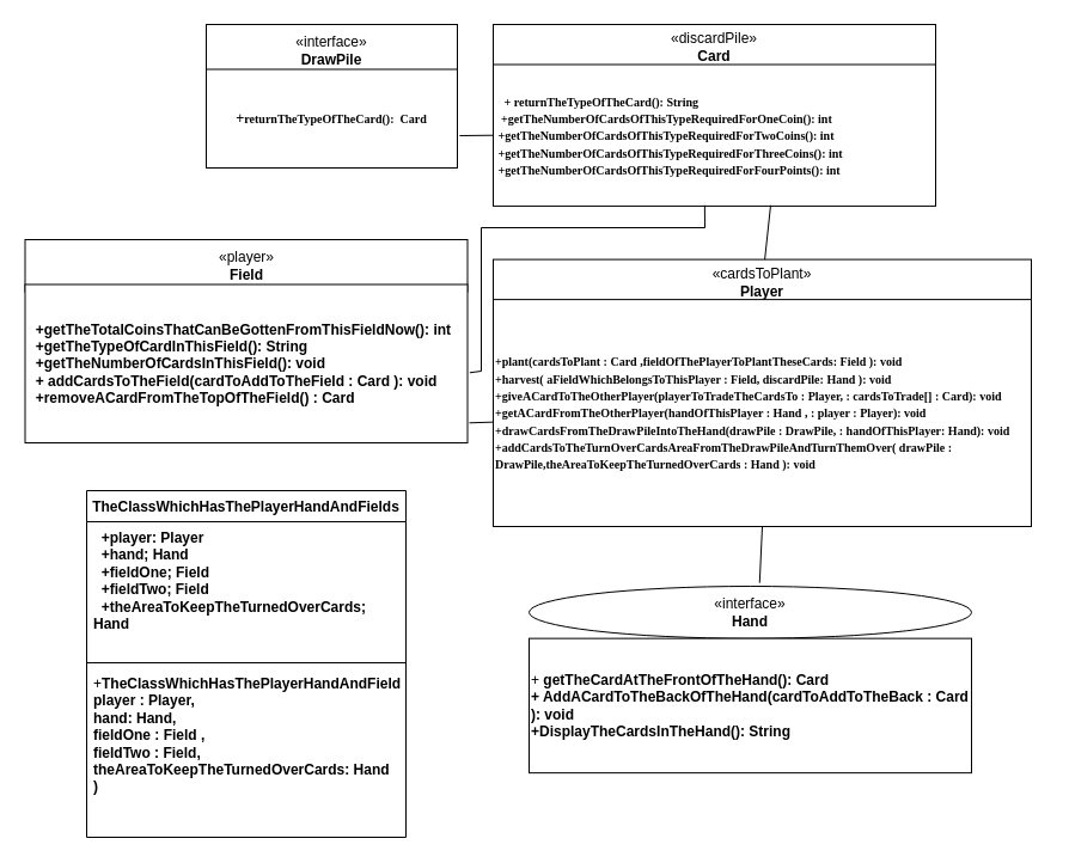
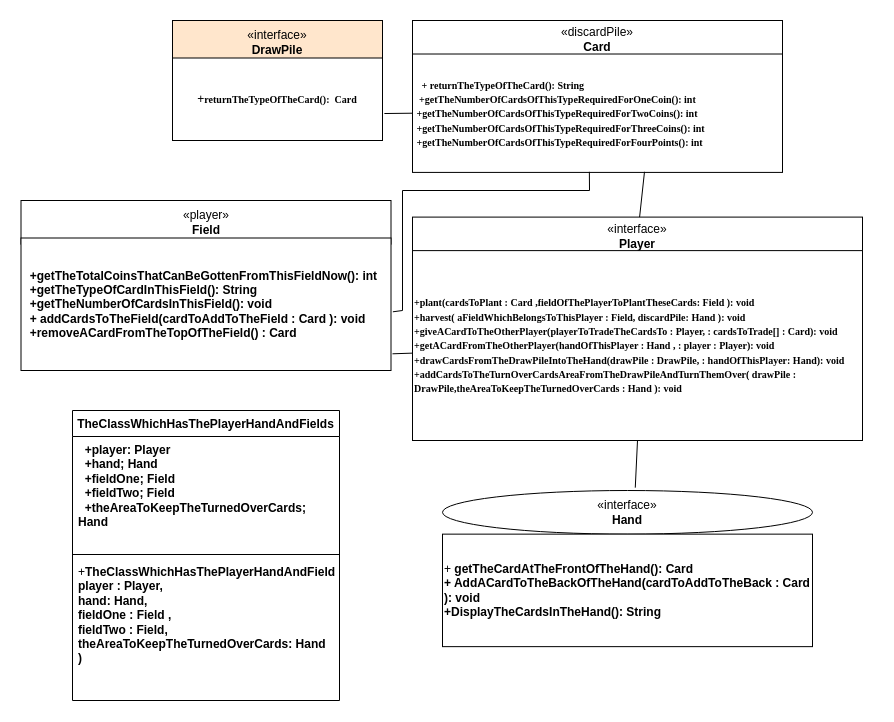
  <mxCell id="0" />
  <mxCell id="1" parent="0" />
  <mxCell id="2" value="" style="group;align=left;fontSize=7;" vertex="1" connectable="0" parent="1"><mxGeometry x="172" y="20" width="210" height="120" as="geometry" /></mxCell>
- <mxCell id="3" value="&lt;div&gt;«interface»&lt;br&gt;&lt;/div&gt;&lt;div&gt;&lt;b&gt;DrawPile&lt;/b&gt;&lt;/div&gt;" style="html=1;whiteSpace=wrap;" vertex="1" parent="2"><mxGeometry width="210" height="43.636" as="geometry" /></mxCell>
+ <mxCell id="3" value="&lt;div&gt;«interface»&lt;br&gt;&lt;/div&gt;&lt;div&gt;&lt;b&gt;DrawPile&lt;/b&gt;&lt;/div&gt;" style="html=1;whiteSpace=wrap;fillColor=#ffe6cc;" vertex="1" parent="2"><mxGeometry width="210" height="43.636" as="geometry" /></mxCell>
  <mxCell id="4" value="+&lt;font size=&quot;1&quot; face=&quot;Georgia&quot;&gt;&lt;b&gt;returnTheTypeOfTheCard():&amp;nbsp; Card&lt;br&gt;&lt;/b&gt;&lt;/font&gt;" style="rounded=0;whiteSpace=wrap;html=1;" vertex="1" parent="2"><mxGeometry y="37.5" width="210" height="82.5" as="geometry" /></mxCell>
  <mxCell id="5" value="" style="group;align=left;fontSize=7;" vertex="1" connectable="0" parent="1"><mxGeometry x="412" y="20" width="460" height="420" as="geometry" /></mxCell>
  <mxCell id="6" value="&lt;div&gt;«discardPile»&lt;br&gt;&lt;/div&gt;&lt;div&gt;&lt;b&gt;Card&lt;/b&gt;&lt;/div&gt;" style="html=1;whiteSpace=wrap;" vertex="1" parent="5"><mxGeometry width="370" height="38.997" as="geometry" /></mxCell>
  <mxCell id="7" value="&lt;div align=&quot;left&quot;&gt;&lt;font size=&quot;1&quot; face=&quot;Georgia&quot;&gt;&lt;b&gt;&amp;nbsp;&amp;nbsp; + returnTheTypeOfTheCard(): &lt;/b&gt;&lt;/font&gt;&lt;font size=&quot;1&quot; face=&quot;Georgia&quot;&gt;&lt;b&gt;String &lt;/b&gt;&lt;/font&gt;&lt;br&gt;&lt;font size=&quot;1&quot; face=&quot;Georgia&quot;&gt;&lt;b&gt;&amp;nbsp; +getTheNumberOfCardsOfThisTypeRequiredForOneCoin(): &lt;/b&gt;&lt;/font&gt;&lt;font size=&quot;1&quot; face=&quot;Georgia&quot;&gt;&lt;b&gt;int &lt;/b&gt;&lt;/font&gt;&lt;br&gt;&lt;font size=&quot;1&quot; face=&quot;Georgia&quot;&gt;&lt;b&gt;&amp;nbsp;+getTheNumberOfCardsOfThisTypeRequiredForTwoCoins(): &lt;/b&gt;&lt;/font&gt;&lt;font size=&quot;1&quot; face=&quot;Georgia&quot;&gt;&lt;b&gt;int &lt;/b&gt;&lt;/font&gt;&lt;br&gt;&lt;font size=&quot;1&quot; face=&quot;Georgia&quot;&gt;&lt;b&gt;&amp;nbsp;+getTheNumberOfCardsOfThisTypeRequiredForThreeCoins(): &lt;/b&gt;&lt;/font&gt;&lt;font size=&quot;1&quot; face=&quot;Georgia&quot;&gt;&lt;b&gt;int &lt;/b&gt;&lt;/font&gt;&lt;br&gt;&lt;font size=&quot;1&quot; face=&quot;Georgia&quot;&gt;&lt;b&gt;&amp;nbsp;+getTheNumberOfCardsOfThisTypeRequiredForFourPoints(): int&lt;/b&gt;&lt;/font&gt;&lt;br&gt;&lt;/div&gt;" style="rounded=0;whiteSpace=wrap;html=1;align=left;" vertex="1" parent="5"><mxGeometry y="33.511" width="370" height="118.404" as="geometry" /></mxCell>
  <mxCell id="8" value="" style="group;align=left;fontSize=7;" vertex="1" connectable="0" parent="5"><mxGeometry y="196.596" width="460" height="223.404" as="geometry" /></mxCell>
- <mxCell id="9" value="&lt;div&gt;«cardsToPlant»&lt;br&gt;&lt;/div&gt;&lt;div&gt;&lt;b&gt;Player&lt;/b&gt;&lt;/div&gt;" style="html=1;whiteSpace=wrap;" vertex="1" parent="8"><mxGeometry width="450" height="38.997" as="geometry" /></mxCell>
+ <mxCell id="9" value="&lt;div&gt;«interface»&lt;br&gt;&lt;/div&gt;&lt;div&gt;&lt;b&gt;Player&lt;/b&gt;&lt;/div&gt;" style="html=1;whiteSpace=wrap;" vertex="1" parent="8"><mxGeometry width="450" height="38.997" as="geometry" /></mxCell>
  <mxCell id="10" value="&lt;div align=&quot;left&quot;&gt;&lt;font size=&quot;1&quot; face=&quot;Georgia&quot;&gt;&lt;b&gt;+plant(cardsToPlant : &lt;/b&gt;&lt;/font&gt;&lt;font size=&quot;1&quot; face=&quot;Georgia&quot;&gt;&lt;b&gt;Card &lt;/b&gt;&lt;/font&gt;&lt;font size=&quot;1&quot; face=&quot;Georgia&quot;&gt;&lt;b&gt;,fieldOfThePlayerToPlantTheseCards: &lt;/b&gt;&lt;/font&gt;&lt;font size=&quot;1&quot; face=&quot;Georgia&quot;&gt;&lt;b&gt;Field &lt;/b&gt;&lt;/font&gt;&lt;font size=&quot;1&quot; face=&quot;Georgia&quot;&gt;&lt;b&gt;): &lt;/b&gt;&lt;/font&gt;&lt;font size=&quot;1&quot; face=&quot;Georgia&quot;&gt;&lt;b&gt;void &lt;/b&gt;&lt;/font&gt;&lt;br&gt;&lt;font size=&quot;1&quot; face=&quot;Georgia&quot;&gt;&lt;b&gt;+harvest( aFieldWhichBelongsToThisPlayer : &lt;/b&gt;&lt;/font&gt;&lt;font size=&quot;1&quot; face=&quot;Georgia&quot;&gt;&lt;b&gt;Field&lt;/b&gt;&lt;/font&gt;&lt;font size=&quot;1&quot; face=&quot;Georgia&quot;&gt;&lt;b&gt;, discardPile: &lt;/b&gt;&lt;/font&gt;&lt;font size=&quot;1&quot; face=&quot;Georgia&quot;&gt;&lt;b&gt;Hand &lt;/b&gt;&lt;/font&gt;&lt;font size=&quot;1&quot; face=&quot;Georgia&quot;&gt;&lt;b&gt;): &lt;/b&gt;&lt;/font&gt;&lt;font size=&quot;1&quot; face=&quot;Georgia&quot;&gt;&lt;b&gt;void&lt;/b&gt;&lt;/font&gt;&lt;br&gt;&lt;font size=&quot;1&quot; face=&quot;Georgia&quot;&gt;&lt;b&gt;+giveACardToTheOtherPlayer(playerToTradeTheCardsTo : &lt;/b&gt;&lt;/font&gt;&lt;font size=&quot;1&quot; face=&quot;Georgia&quot;&gt;&lt;b&gt;Player&lt;/b&gt;&lt;/font&gt;&lt;font size=&quot;1&quot; face=&quot;Georgia&quot;&gt;&lt;b&gt;,&amp;nbsp;: cardsToTrade[] : &lt;/b&gt;&lt;/font&gt;&lt;font size=&quot;1&quot; face=&quot;Georgia&quot;&gt;&lt;b&gt;Card&lt;/b&gt;&lt;/font&gt;&lt;font size=&quot;1&quot; face=&quot;Georgia&quot;&gt;&lt;b&gt;): &lt;/b&gt;&lt;/font&gt;&lt;font size=&quot;1&quot; face=&quot;Georgia&quot;&gt;&lt;b&gt;void&lt;/b&gt;&lt;/font&gt;&lt;br&gt;&lt;font size=&quot;1&quot; face=&quot;Georgia&quot;&gt;&lt;b&gt;+getACardFromTheOtherPlayer(handOfThisPlayer : &lt;/b&gt;&lt;/font&gt;&lt;font size=&quot;1&quot; face=&quot;Georgia&quot;&gt;&lt;b&gt;Hand &lt;/b&gt;&lt;/font&gt;&lt;font size=&quot;1&quot; face=&quot;Georgia&quot;&gt;&lt;b&gt;,&amp;nbsp;: player : &lt;/b&gt;&lt;/font&gt;&lt;font size=&quot;1&quot; face=&quot;Georgia&quot;&gt;&lt;b&gt;Player&lt;/b&gt;&lt;/font&gt;&lt;font size=&quot;1&quot; face=&quot;Georgia&quot;&gt;&lt;b&gt;): &lt;/b&gt;&lt;/font&gt;&lt;font size=&quot;1&quot; face=&quot;Georgia&quot;&gt;&lt;b&gt;void &lt;/b&gt;&lt;/font&gt;&lt;br&gt;&lt;font size=&quot;1&quot; face=&quot;Georgia&quot;&gt;&lt;b&gt;+drawCardsFromTheDrawPileIntoTheHand(drawPile &lt;/b&gt;&lt;/font&gt;&lt;font size=&quot;1&quot; face=&quot;Georgia&quot;&gt;&lt;b&gt;: DrawPile&lt;/b&gt;&lt;/font&gt;&lt;font size=&quot;1&quot; face=&quot;Georgia&quot;&gt;&lt;b&gt;,&amp;nbsp;: handOfThisPlayer: &lt;/b&gt;&lt;/font&gt;&lt;font size=&quot;1&quot; face=&quot;Georgia&quot;&gt;&lt;b&gt;Hand&lt;/b&gt;&lt;/font&gt;&lt;font size=&quot;1&quot; face=&quot;Georgia&quot;&gt;&lt;b&gt;): &lt;/b&gt;&lt;/font&gt;&lt;font size=&quot;1&quot; face=&quot;Georgia&quot;&gt;&lt;b&gt;void &lt;/b&gt;&lt;/font&gt;&lt;br&gt;&lt;font size=&quot;1&quot; face=&quot;Georgia&quot;&gt;&lt;b&gt;+addCardsToTheTurnOverCardsAreaFromTheDrawPileAndTurnThemOver( drawPile : &lt;/b&gt;&lt;/font&gt;&lt;font size=&quot;1&quot; face=&quot;Georgia&quot;&gt;&lt;b&gt;DrawPile&lt;/b&gt;&lt;/font&gt;&lt;font size=&quot;1&quot; face=&quot;Georgia&quot;&gt;&lt;b&gt;,theAreaToKeepTheTurnedOverCards : &lt;/b&gt;&lt;/font&gt;&lt;font size=&quot;1&quot; face=&quot;Georgia&quot;&gt;&lt;b&gt; Hand &lt;/b&gt;&lt;/font&gt;&lt;font size=&quot;1&quot; face=&quot;Georgia&quot;&gt;&lt;b&gt;): &lt;/b&gt;&lt;/font&gt;&lt;font size=&quot;1&quot; face=&quot;Georgia&quot;&gt;&lt;b&gt;void&lt;/b&gt;&lt;/font&gt;&lt;/div&gt;" style="rounded=0;whiteSpace=wrap;html=1;align=left;" vertex="1" parent="8"><mxGeometry y="33.511" width="450" height="189.894" as="geometry" /></mxCell>
  <mxCell id="11" value="" style="endArrow=none;html=1;rounded=0;" edge="1" parent="8" target="10"><mxGeometry width="50" height="50" relative="1" as="geometry"><mxPoint x="-20" y="136.704" as="sourcePoint" /><mxPoint x="30" y="86.704" as="targetPoint" /></mxGeometry></mxCell>
  <mxCell id="12" value="" style="endArrow=none;html=1;rounded=0;exitX=0.627;exitY=0.995;exitDx=0;exitDy=0;exitPerimeter=0;" edge="1" parent="5" source="7" target="9"><mxGeometry width="50" height="50" relative="1" as="geometry"><mxPoint x="230" y="150" as="sourcePoint" /><mxPoint x="30" y="100" as="targetPoint" /></mxGeometry></mxCell>
  <mxCell id="13" value="&lt;div&gt;«interface»&lt;br&gt;&lt;/div&gt;&lt;div&gt;&lt;b&gt;Hand&lt;/b&gt;&lt;/div&gt;" style="ellipse;html=1;whiteSpace=wrap;" vertex="1" parent="1"><mxGeometry x="442" y="490" width="370" height="43.64" as="geometry" /></mxCell>
  <mxCell id="14" value="+&lt;b&gt; getTheCardAtTheFrontOfTheHand(): Card&lt;br&gt;&lt;/b&gt;&lt;div align=&quot;left&quot;&gt;&lt;b&gt;+ AddACardToTheBackOfTheHand(cardToAddToTheBack : &lt;/b&gt;&lt;b&gt;Card &lt;/b&gt;&lt;b&gt;): void&lt;/b&gt;&lt;br&gt;&lt;b&gt;+DisplayTheCardsInTheHand(): String&lt;br&gt;&lt;/b&gt;&lt;/div&gt;" style="rounded=0;whiteSpace=wrap;html=1;align=left;" vertex="1" parent="1"><mxGeometry x="442" y="533.64" width="370" height="112.5" as="geometry" /></mxCell>
  <mxCell id="15" value="&lt;div&gt;«player»&lt;br&gt;&lt;/div&gt;&lt;div&gt;&lt;b&gt;Field&lt;/b&gt;&lt;/div&gt;" style="html=1;whiteSpace=wrap;" vertex="1" parent="1"><mxGeometry x="20.5" y="200" width="370" height="43.64" as="geometry" /></mxCell>
  <mxCell id="16" value="&lt;b&gt;&amp;nbsp; +getTheTotalCoinsThatCanBeGottenFromThisFieldNow(): &lt;/b&gt;&lt;b&gt;int &lt;/b&gt;&lt;br&gt;&lt;b&gt;&amp;nbsp; +getTheTypeOfCardInThisField(): &lt;/b&gt;&lt;b&gt;String&lt;/b&gt;&lt;br&gt;&lt;div&gt;&lt;b&gt;&amp;nbsp; +getTheNumberOfCardsInThisField(): &lt;/b&gt;&lt;b&gt;void &lt;br&gt;&lt;/b&gt;&lt;/div&gt;&lt;div&gt;&lt;b&gt;&amp;nbsp; + addCardsToTheField(cardToAddToTheField : &lt;/b&gt;&lt;b&gt;Card &lt;/b&gt;&lt;b&gt;): &lt;/b&gt;&lt;b&gt;void&lt;/b&gt;&lt;br&gt;&lt;b&gt;&amp;nbsp; +removeACardFromTheTopOfTheField() : &lt;/b&gt;&lt;b&gt;Card &lt;/b&gt;&lt;/div&gt;" style="rounded=0;whiteSpace=wrap;html=1;align=left;" vertex="1" parent="1"><mxGeometry x="20.5" y="237.5" width="370" height="132.5" as="geometry" /></mxCell>
  <mxCell id="17" value="TheClassWhichHasThePlayerHandAndFields" style="swimlane;fontStyle=1;align=center;verticalAlign=top;childLayout=stackLayout;horizontal=1;startSize=26;horizontalStack=0;resizeParent=1;resizeParentMax=0;resizeLast=0;collapsible=1;marginBottom=0;whiteSpace=wrap;html=1;" vertex="1" parent="1"><mxGeometry x="72" y="410" width="267" height="290" as="geometry" /></mxCell>
  <mxCell id="18" value="&lt;b&gt;&amp;nbsp; +player: Player &lt;br&gt;&amp;nbsp; +hand; Hand &lt;br&gt;&amp;nbsp; +fieldOne; Field &lt;br&gt;&amp;nbsp; +fieldTwo; Field &lt;br&gt;&amp;nbsp; +theAreaToKeepTheTurnedOverCards; Hand &lt;/b&gt;&lt;div&gt;&lt;b&gt;&lt;br&gt;&lt;/b&gt;&lt;/div&gt;" style="text;strokeColor=none;fillColor=none;align=left;verticalAlign=top;spacingLeft=4;spacingRight=4;overflow=hidden;rotatable=0;points=[[0,0.5],[1,0.5]];portConstraint=eastwest;whiteSpace=wrap;html=1;" vertex="1" parent="17"><mxGeometry y="26" width="267" height="114" as="geometry" /></mxCell>
  <mxCell id="19" value="" style="line;strokeWidth=1;fillColor=none;align=left;verticalAlign=middle;spacingTop=-1;spacingLeft=3;spacingRight=3;rotatable=0;labelPosition=right;points=[];portConstraint=eastwest;strokeColor=inherit;" vertex="1" parent="17"><mxGeometry y="140" width="267" height="8" as="geometry" /></mxCell>
  <mxCell id="20" value="+&lt;b&gt;TheClassWhichHasThePlayerHandAndFields(&lt;/b&gt;&lt;div&gt;&lt;b&gt;player : Player,  &lt;/b&gt;&lt;/div&gt;&lt;div&gt;&lt;b&gt;hand: Hand,&amp;nbsp;&lt;/b&gt;&lt;/div&gt;&lt;div&gt;&lt;b&gt;fieldOne : Field ,&amp;nbsp;&lt;/b&gt;&lt;/div&gt;&lt;div&gt;&lt;b&gt;fieldTwo : Field,&amp;nbsp;&lt;/b&gt;&lt;/div&gt;&lt;div&gt;&lt;b&gt;theAreaToKeepTheTurnedOverCards: Hand&lt;/b&gt;&lt;/div&gt;&lt;div&gt;&lt;b&gt;)&lt;/b&gt;&lt;/div&gt;&lt;b&gt;&amp;nbsp;&amp;nbsp;&amp;nbsp; &lt;br&gt;&lt;/b&gt;" style="text;strokeColor=none;fillColor=none;align=left;verticalAlign=top;spacingLeft=4;spacingRight=4;overflow=hidden;rotatable=0;points=[[0,0.5],[1,0.5]];portConstraint=eastwest;whiteSpace=wrap;html=1;" vertex="1" parent="17"><mxGeometry y="148" width="267" height="142" as="geometry" /></mxCell>
  <mxCell id="21" value="" style="endArrow=none;html=1;rounded=0;exitX=1.009;exitY=0.673;exitDx=0;exitDy=0;exitPerimeter=0;entryX=0;entryY=0.5;entryDx=0;entryDy=0;" edge="1" parent="1" source="4" target="7"><mxGeometry width="50" height="50" relative="1" as="geometry"><mxPoint x="362" y="140" as="sourcePoint" /><mxPoint x="412" y="90" as="targetPoint" /></mxGeometry></mxCell>
  <mxCell id="22" value="" style="endArrow=none;html=1;rounded=0;exitX=1.005;exitY=0.557;exitDx=0;exitDy=0;exitPerimeter=0;entryX=0.478;entryY=0.995;entryDx=0;entryDy=0;entryPerimeter=0;" edge="1" parent="1" source="16" target="7"><mxGeometry width="50" height="50" relative="1" as="geometry"><mxPoint x="302" y="210" as="sourcePoint" /><mxPoint x="352" y="160" as="targetPoint" /><Array as="points"><mxPoint x="402" y="310" /><mxPoint x="402" y="190" /><mxPoint x="589" y="190" /></Array></mxGeometry></mxCell>
  <mxCell id="23" value="" style="endArrow=none;html=1;rounded=0;entryX=0.521;entryY=-0.065;entryDx=0;entryDy=0;entryPerimeter=0;exitX=0.5;exitY=1;exitDx=0;exitDy=0;" edge="1" parent="1" source="10" target="13"><mxGeometry width="50" height="50" relative="1" as="geometry"><mxPoint x="402" y="363.3" as="sourcePoint" /><mxPoint x="422" y="362.596" as="targetPoint" /></mxGeometry></mxCell>
